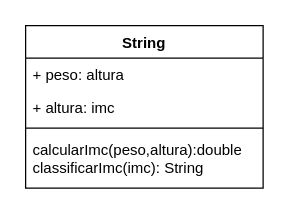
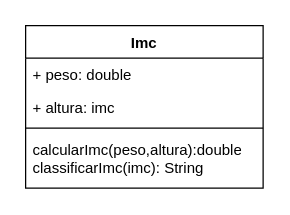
  <mxCell id="0" />
  <mxCell id="1" parent="0" />
- <mxCell id="2" value="String" style="swimlane;fontStyle=1;align=center;verticalAlign=top;childLayout=stackLayout;horizontal=1;startSize=26;horizontalStack=0;resizeParent=1;resizeParentMax=0;resizeLast=0;collapsible=1;marginBottom=0;whiteSpace=wrap;html=1;" vertex="1" parent="1"><mxGeometry x="20" y="20" width="190" height="130" as="geometry" /></mxCell>
- <mxCell id="3" value="+ peso: altura" style="text;strokeColor=none;fillColor=none;align=left;verticalAlign=top;spacingLeft=4;spacingRight=4;overflow=hidden;rotatable=0;points=[[0,0.5],[1,0.5]];portConstraint=eastwest;whiteSpace=wrap;html=1;" vertex="1" parent="2"><mxGeometry y="26" width="190" height="26" as="geometry" /></mxCell>
+ <mxCell id="2" value="Imc" style="swimlane;fontStyle=1;align=center;verticalAlign=top;childLayout=stackLayout;horizontal=1;startSize=26;horizontalStack=0;resizeParent=1;resizeParentMax=0;resizeLast=0;collapsible=1;marginBottom=0;whiteSpace=wrap;html=1;" vertex="1" parent="1"><mxGeometry x="20" y="20" width="190" height="130" as="geometry" /></mxCell>
+ <mxCell id="3" value="+ peso: double" style="text;strokeColor=none;fillColor=none;align=left;verticalAlign=top;spacingLeft=4;spacingRight=4;overflow=hidden;rotatable=0;points=[[0,0.5],[1,0.5]];portConstraint=eastwest;whiteSpace=wrap;html=1;" vertex="1" parent="2"><mxGeometry y="26" width="190" height="26" as="geometry" /></mxCell>
  <mxCell id="4" value="+ altura: imc" style="text;strokeColor=none;fillColor=none;align=left;verticalAlign=top;spacingLeft=4;spacingRight=4;overflow=hidden;rotatable=0;points=[[0,0.5],[1,0.5]];portConstraint=eastwest;whiteSpace=wrap;html=1;" vertex="1" parent="2"><mxGeometry y="52" width="190" height="26" as="geometry" /></mxCell>
  <mxCell id="5" value="" style="line;strokeWidth=1;fillColor=none;align=left;verticalAlign=middle;spacingTop=-1;spacingLeft=3;spacingRight=3;rotatable=0;labelPosition=right;points=[];portConstraint=eastwest;strokeColor=inherit;" vertex="1" parent="2"><mxGeometry y="78" width="190" height="8" as="geometry" /></mxCell>
  <mxCell id="6" value="calcularImc(peso,altura):double&lt;div&gt;&lt;div&gt;classificarImc(imc): String&lt;/div&gt;&lt;/div&gt;" style="text;strokeColor=none;fillColor=none;align=left;verticalAlign=top;spacingLeft=4;spacingRight=4;overflow=hidden;rotatable=0;points=[[0,0.5],[1,0.5]];portConstraint=eastwest;whiteSpace=wrap;html=1;" vertex="1" parent="2"><mxGeometry y="86" width="190" height="44" as="geometry" /></mxCell>
